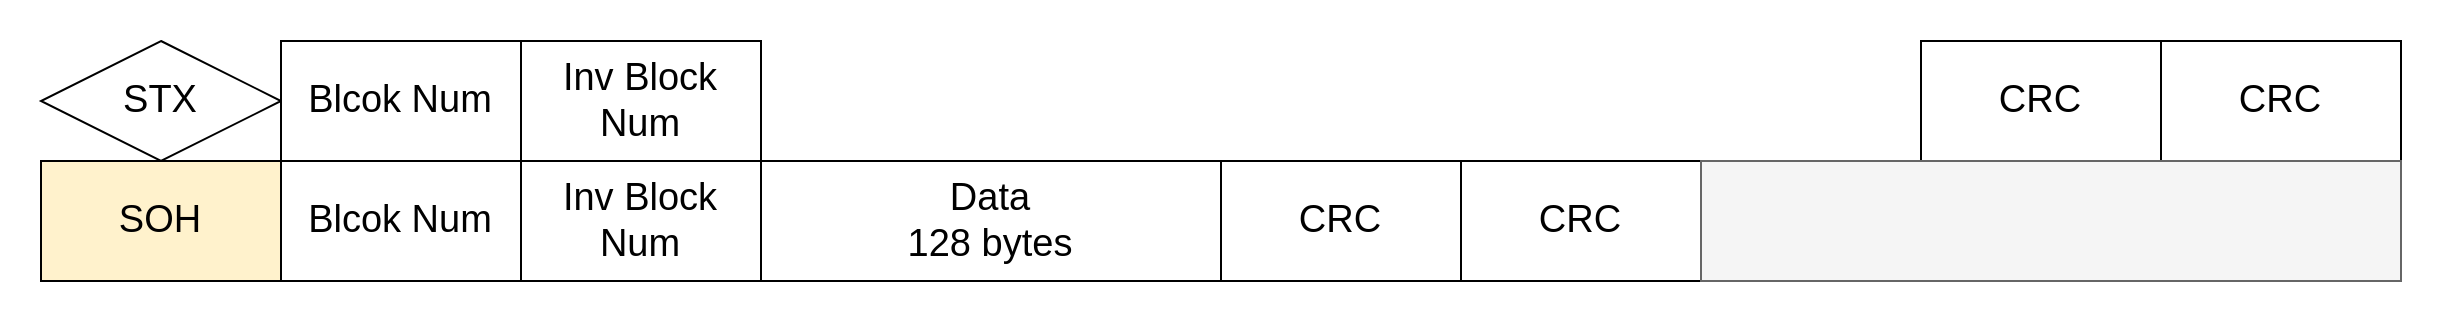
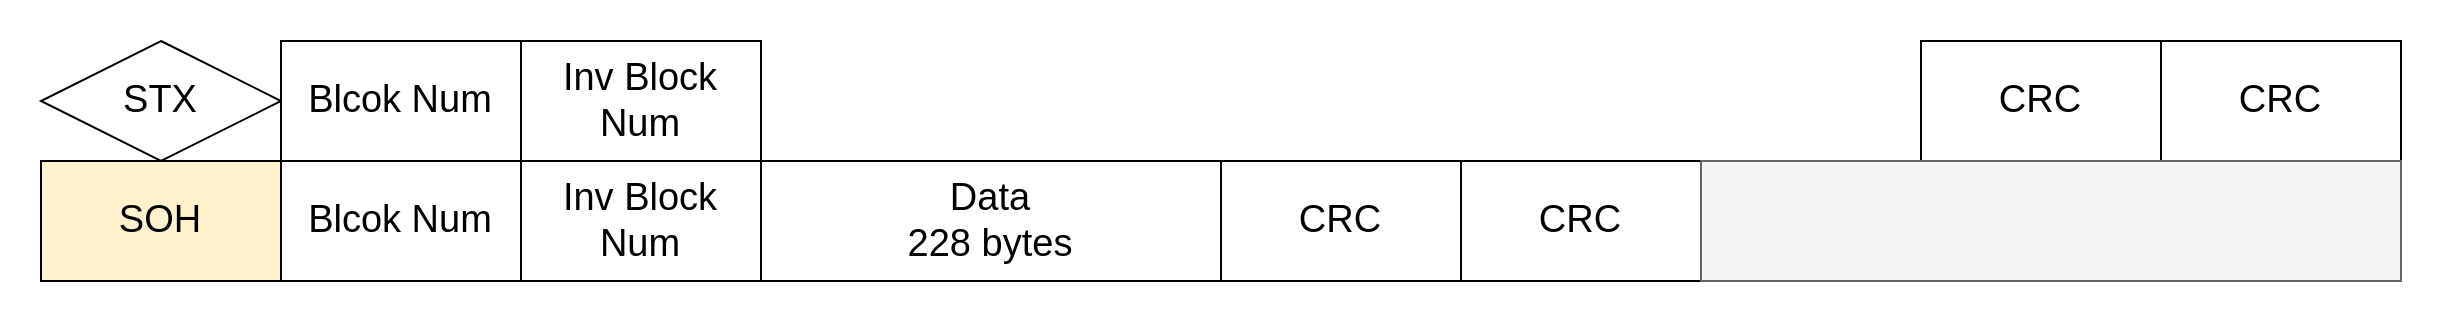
  <mxCell id="0" />
  <mxCell id="1" parent="0" />
  <mxCell id="2" value="STX" style="rhombus;whiteSpace=wrap;html=1;fontSize=19;" vertex="1" parent="1"><mxGeometry x="20" y="20" width="120" height="60" as="geometry" /></mxCell>
  <mxCell id="3" value="SOH" style="rounded=0;whiteSpace=wrap;html=1;fontSize=19;fillColor=#fff2cc;" vertex="1" parent="1"><mxGeometry x="20" y="80" width="120" height="60" as="geometry" /></mxCell>
  <mxCell id="4" value="Blcok Num" style="rounded=0;whiteSpace=wrap;html=1;fontSize=19;" vertex="1" parent="1"><mxGeometry x="140" y="20" width="120" height="60" as="geometry" /></mxCell>
  <mxCell id="5" value="Blcok Num" style="rounded=0;whiteSpace=wrap;html=1;fontSize=19;" vertex="1" parent="1"><mxGeometry x="140" y="80" width="120" height="60" as="geometry" /></mxCell>
  <mxCell id="6" value="Inv Block Num" style="rounded=0;whiteSpace=wrap;html=1;fontSize=19;" vertex="1" parent="1"><mxGeometry x="260" y="20" width="120" height="60" as="geometry" /></mxCell>
  <mxCell id="7" value="Inv Block Num" style="rounded=0;whiteSpace=wrap;html=1;fontSize=19;" vertex="1" parent="1"><mxGeometry x="260" y="80" width="120" height="60" as="geometry" /></mxCell>
- <mxCell id="8" value="Data&lt;div&gt;128 bytes&lt;/div&gt;" style="rounded=0;whiteSpace=wrap;html=1;fontSize=19;" vertex="1" parent="1"><mxGeometry x="380" y="80" width="230" height="60" as="geometry" /></mxCell>
+ <mxCell id="8" value="Data&lt;div&gt;228 bytes&lt;/div&gt;" style="rounded=0;whiteSpace=wrap;html=1;fontSize=19;" vertex="1" parent="1"><mxGeometry x="380" y="80" width="230" height="60" as="geometry" /></mxCell>
  <mxCell id="9" value="CRC" style="rounded=0;whiteSpace=wrap;html=1;fontSize=19;" vertex="1" parent="1"><mxGeometry x="960" y="20" width="120" height="60" as="geometry" /></mxCell>
  <mxCell id="10" value="CRC" style="rounded=0;whiteSpace=wrap;html=1;fontSize=19;" vertex="1" parent="1"><mxGeometry x="1080" y="20" width="120" height="60" as="geometry" /></mxCell>
  <mxCell id="11" value="CRC" style="rounded=0;whiteSpace=wrap;html=1;fontSize=19;" vertex="1" parent="1"><mxGeometry x="730" y="80" width="120" height="60" as="geometry" /></mxCell>
  <mxCell id="12" value="CRC" style="rounded=0;whiteSpace=wrap;html=1;fontSize=19;" vertex="1" parent="1"><mxGeometry x="610" y="80" width="120" height="60" as="geometry" /></mxCell>
  <mxCell id="13" value="" style="rounded=0;whiteSpace=wrap;html=1;fillColor=#f5f5f5;fontColor=#333333;strokeColor=#666666;fontSize=19;" vertex="1" parent="1"><mxGeometry x="850" y="80" width="350" height="60" as="geometry" /></mxCell>
